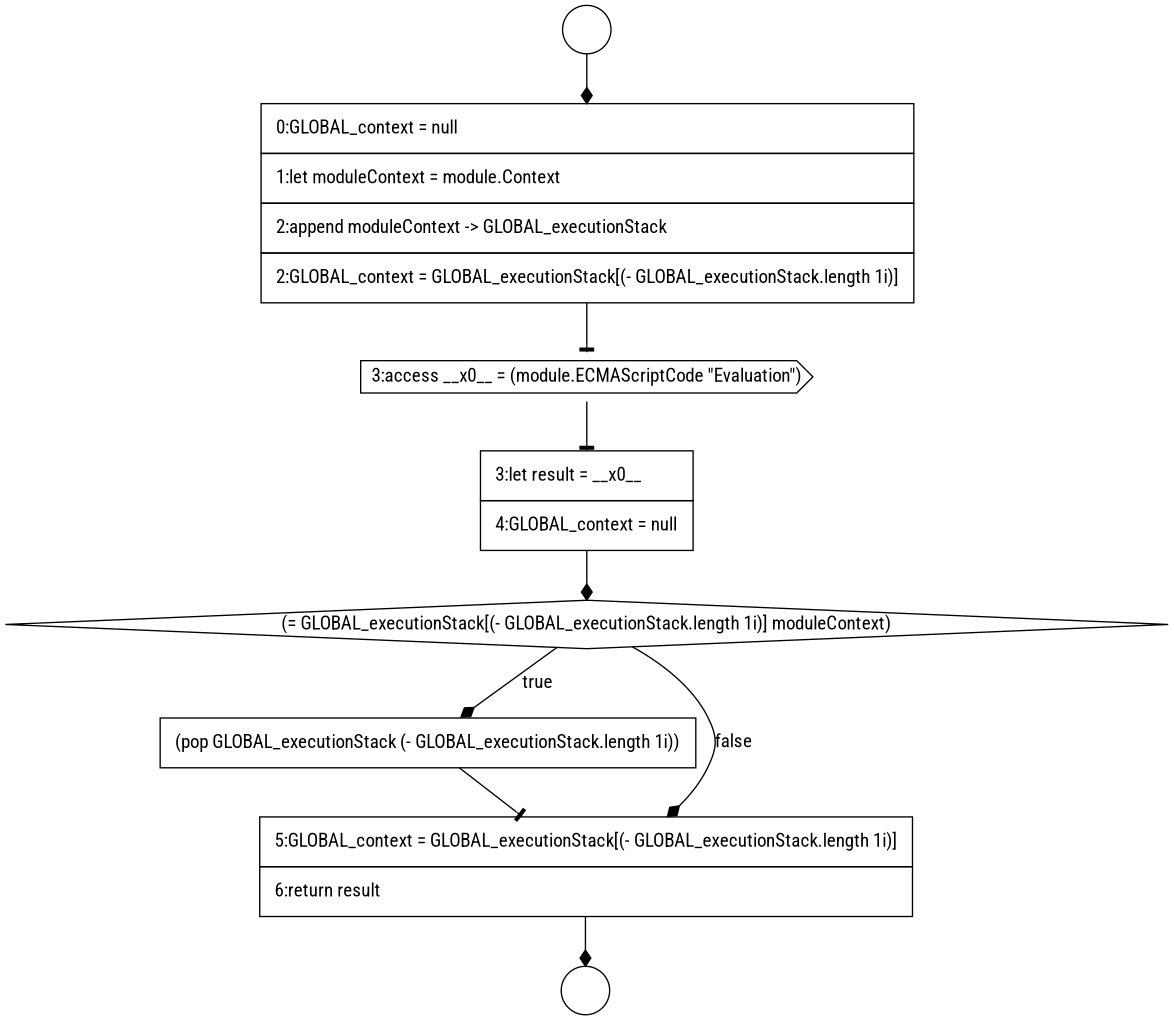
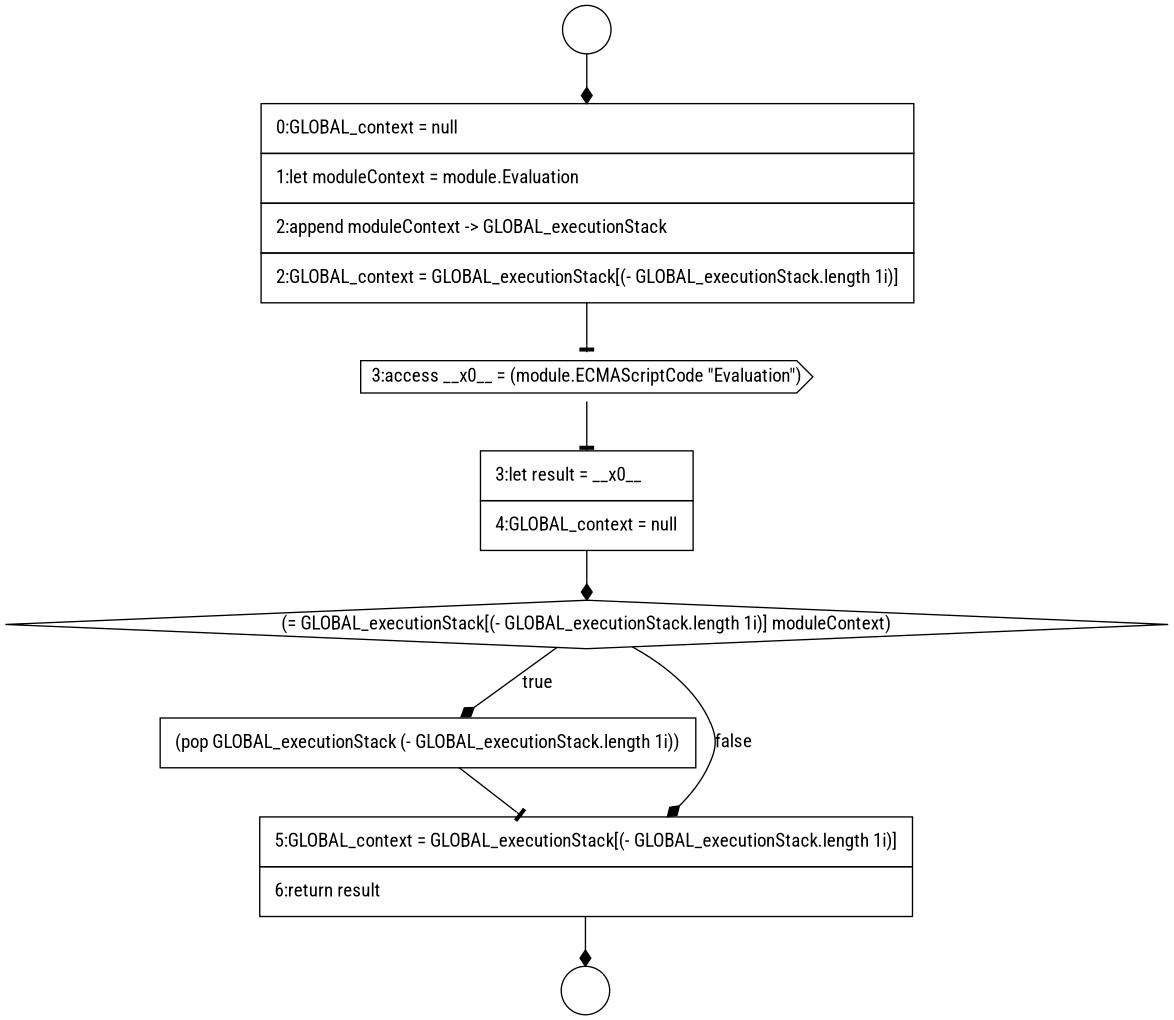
  digraph {
    fontname="Roboto Condensed"
    node [color=black fillcolor=white shape=none style=filled fontname="Roboto Condensed"]
    edge [color=black arrowhead=diamond fontname="Roboto Condensed"]
-   n1 [label=<<font color="black">     <table border="0" cellborder="1" cellspacing="0" cellpadding="10">       <tr><td align="left">0:GLOBAL_context = null</td></tr>       <tr><td align="left">1:let moduleContext = module.Context</td></tr>       <tr><td align="left">2:append moduleContext -&gt; GLOBAL_executionStack</td></tr>       <tr><td align="left">2:GLOBAL_context = GLOBAL_executionStack[(- GLOBAL_executionStack.length 1i)]</td></tr>     </table>   </font>> margin=0]
+   n1 [label=<<font color="black">     <table border="0" cellborder="1" cellspacing="0" cellpadding="10">       <tr><td align="left">0:GLOBAL_context = null</td></tr>       <tr><td align="left">1:let moduleContext = module.Evaluation</td></tr>       <tr><td align="left">2:append moduleContext -&gt; GLOBAL_executionStack</td></tr>       <tr><td align="left">2:GLOBAL_context = GLOBAL_executionStack[(- GLOBAL_executionStack.length 1i)]</td></tr>     </table>   </font>> margin=0]
    n2 [label=<<font color="black">3:access __x0__ = (module.ECMAScriptCode &quot;Evaluation&quot;)</font>> shape=cds]
    n3 [label=<<font color="black">     <table border="0" cellborder="1" cellspacing="0" cellpadding="10">       <tr><td align="left">(pop GLOBAL_executionStack (- GLOBAL_executionStack.length 1i))</td></tr>     </table>   </font>> margin=0]
    n4 [label=<<font color="black">     <table border="0" cellborder="1" cellspacing="0" cellpadding="10">       <tr><td align="left">5:GLOBAL_context = GLOBAL_executionStack[(- GLOBAL_executionStack.length 1i)]</td></tr>       <tr><td align="left">6:return result</td></tr>     </table>   </font>> margin=0]
    n5 [label=<<font color="black">     <table border="0" cellborder="1" cellspacing="0" cellpadding="10">       <tr><td align="left">3:let result = __x0__</td></tr>       <tr><td align="left">4:GLOBAL_context = null</td></tr>     </table>   </font>> margin=0]
    n6 [label=" " shape=circle]
    n7 [label=<<font color="black">(= GLOBAL_executionStack[(- GLOBAL_executionStack.length 1i)] moduleContext)</font>> shape=diamond]
    n8 [label=" " shape=circle]
    n1 -> n2 [arrowhead=tee]
    n2 -> n5 [arrowhead=tee]
    n3 -> n4 [arrowhead=tee]
    n4 -> n6
    n5 -> n7
    n7 -> n3 [label=<<font color="black">true</font>>]
    n7 -> n4 [label=<<font color="black">false</font>>]
    n8 -> n1
  }
